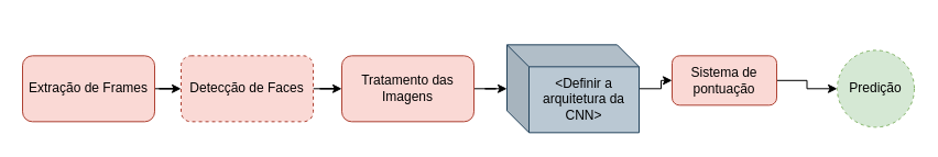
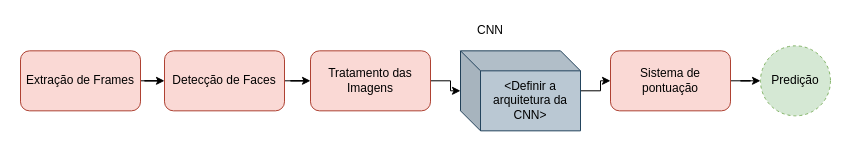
  <mxCell id="0" />
  <mxCell id="1" parent="0" />
  <mxCell id="2" value="" style="edgeStyle=orthogonalEdgeStyle;rounded=0;orthogonalLoop=1;jettySize=auto;html=1;" parent="1" source="3" target="5" edge="1"><mxGeometry relative="1" as="geometry" /></mxCell>
- <mxCell id="3" value="Detecção de Faces" style="rounded=1;whiteSpace=wrap;html=1;fillColor=#fad9d5;strokeColor=#ae4132;dashed=1;" parent="1" vertex="1"><mxGeometry x="164" y="50.34" width="120" height="60" as="geometry" /></mxCell>
+ <mxCell id="3" value="Detecção de Faces" style="rounded=1;whiteSpace=wrap;html=1;fillColor=#fad9d5;strokeColor=#ae4132;" parent="1" vertex="1"><mxGeometry x="164" y="50.34" width="120" height="60" as="geometry" /></mxCell>
  <mxCell id="4" value="" style="edgeStyle=orthogonalEdgeStyle;rounded=0;orthogonalLoop=1;jettySize=auto;html=1;" parent="1" source="5" target="9" edge="1"><mxGeometry relative="1" as="geometry" /></mxCell>
  <mxCell id="5" value="Tratamento das Imagens" style="rounded=1;whiteSpace=wrap;html=1;fillColor=#fad9d5;strokeColor=#ae4132;" parent="1" vertex="1"><mxGeometry x="310" y="50.34" width="120" height="60" as="geometry" /></mxCell>
  <mxCell id="6" value="" style="edgeStyle=orthogonalEdgeStyle;rounded=0;orthogonalLoop=1;jettySize=auto;html=1;" parent="1" source="7" target="3" edge="1"><mxGeometry relative="1" as="geometry" /></mxCell>
  <mxCell id="7" value="Extração de Frames" style="rounded=1;whiteSpace=wrap;html=1;fillColor=#fad9d5;strokeColor=#ae4132;" parent="1" vertex="1"><mxGeometry x="20" y="50.34" width="120" height="60" as="geometry" /></mxCell>
  <mxCell id="8" value="" style="edgeStyle=orthogonalEdgeStyle;rounded=0;orthogonalLoop=1;jettySize=auto;html=1;" edge="1" parent="1" source="9" target="12"><mxGeometry relative="1" as="geometry" /></mxCell>
- <mxCell id="9" value="&amp;lt;Definir a arquitetura da CNN&amp;gt;" style="shape=cube;whiteSpace=wrap;html=1;boundedLbl=1;backgroundOutline=1;darkOpacity=0.05;darkOpacity2=0.1;fillColor=#bac8d3;strokeColor=#23445d;" parent="1" vertex="1"><mxGeometry x="460" y="40.34" width="120" height="80" as="geometry" /></mxCell>
+ <mxCell id="9" value="&amp;lt;Definir a arquitetura da CNN&amp;gt;" style="shape=cube;whiteSpace=wrap;html=1;boundedLbl=1;backgroundOutline=1;darkOpacity=0.05;darkOpacity2=0.1;fillColor=#bac8d3;strokeColor=#23445d;" parent="1" vertex="1"><mxGeometry x="460" y="50.34" width="120" height="80" as="geometry" /></mxCell>
+ <mxCell id="10" value="CNN" style="text;html=1;strokeColor=none;fillColor=none;align=center;verticalAlign=middle;whiteSpace=wrap;rounded=0;" parent="1" vertex="1"><mxGeometry x="460" y="20.35" width="60" height="19.99" as="geometry" /></mxCell>
  <mxCell id="11" value="" style="edgeStyle=orthogonalEdgeStyle;rounded=0;orthogonalLoop=1;jettySize=auto;html=1;" edge="1" parent="1" source="12" target="13"><mxGeometry relative="1" as="geometry" /></mxCell>
- <mxCell id="12" value="Sistema de pontuação" style="rounded=1;whiteSpace=wrap;html=1;fillColor=#fad9d5;strokeColor=#ae4132;" parent="1" vertex="1"><mxGeometry x="610" y="50.34" width="95" height="45" as="geometry" /></mxCell>
+ <mxCell id="12" value="Sistema de pontuação" style="rounded=1;whiteSpace=wrap;html=1;fillColor=#fad9d5;strokeColor=#ae4132;" parent="1" vertex="1"><mxGeometry x="610" y="50.34" width="120" height="60" as="geometry" /></mxCell>
  <mxCell id="13" value="Predição" style="ellipse;whiteSpace=wrap;html=1;aspect=fixed;fillColor=#d5e8d4;strokeColor=#82b366;dashed=1;" parent="1" vertex="1"><mxGeometry x="760" y="45.34" width="69.99" height="69.99" as="geometry" /></mxCell>
